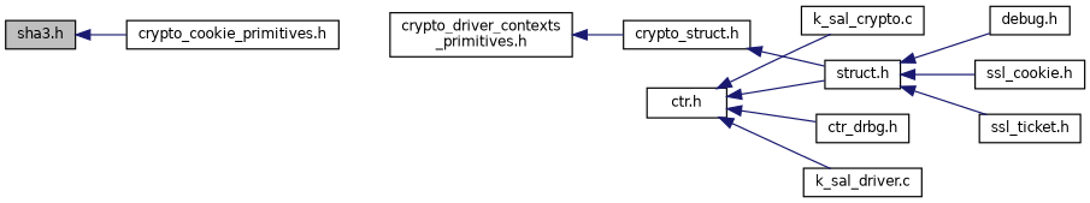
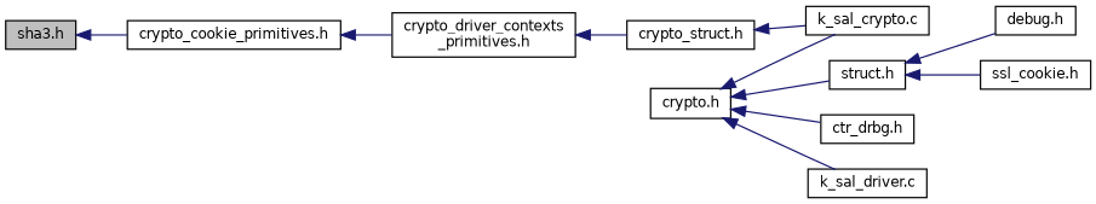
  digraph {
    rankdir=LR
    node [color=black fillcolor=white fontname=Helvetica fontsize=10 shape=record style=filled]
    edge [color=midnightblue dir=back fontname=Helvetica fontsize=10 labelfontname=Helvetica labelfontsize=10 style=solid]
    n1 [fillcolor=grey75 fontcolor=black height=0.2 label="sha3.h" width=0.4]
    n2 [height=0.2 label="crypto_cookie_primitives.h" width=0.4]
    n3 [height=0.2 label="crypto_driver_contexts\l_primitives.h" width=0.4]
    n4 [height=0.2 label="crypto_struct.h" width=0.4]
    n5 [height=0.2 label="k_sal_crypto.c" width=0.4]
-   n6 [height=0.2 label="ctr.h" width=0.4]
+   n6 [height=0.2 label="crypto.h" width=0.4]
    n7 [height=0.2 label="ctr_drbg.h" width=0.4]
    n8 [height=0.2 label="struct.h" width=0.4]
    n9 [height=0.2 label="k_sal_driver.c" width=0.4]
    n10 [height=0.2 label="debug.h" width=0.4]
    n11 [height=0.2 label="ssl_cookie.h" width=0.4]
-   n12 [height=0.2 label="ssl_ticket.h" width=0.4]
    n1 -> n2
+   n2 -> n3
    n3 -> n4
-   n4 -> n8
+   n4 -> n5
    n6 -> n5
    n6 -> n7
    n6 -> n8
    n6 -> n9
    n8 -> n10
    n8 -> n11
-   n8 -> n12
  }
